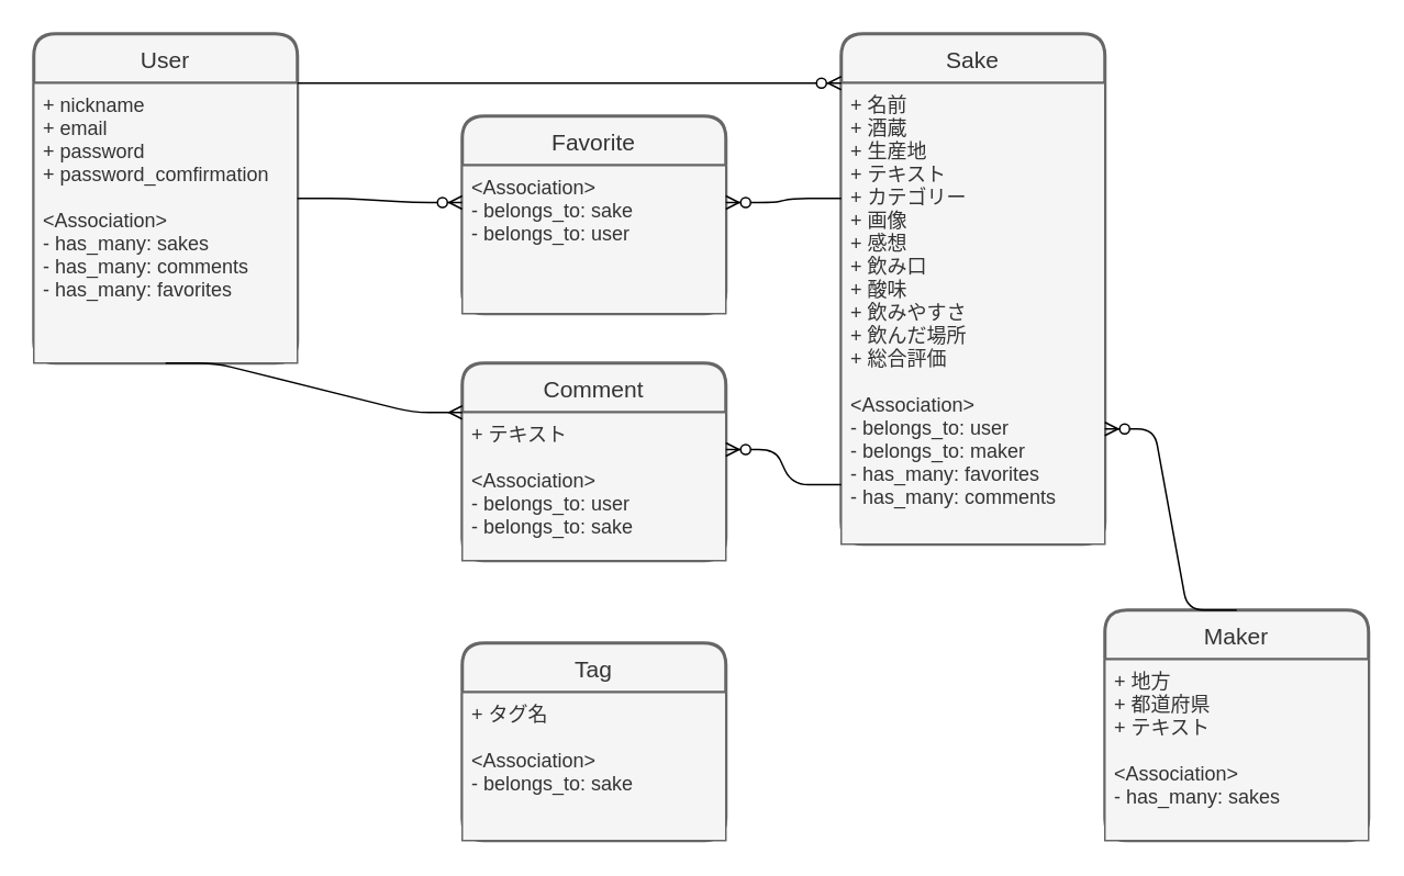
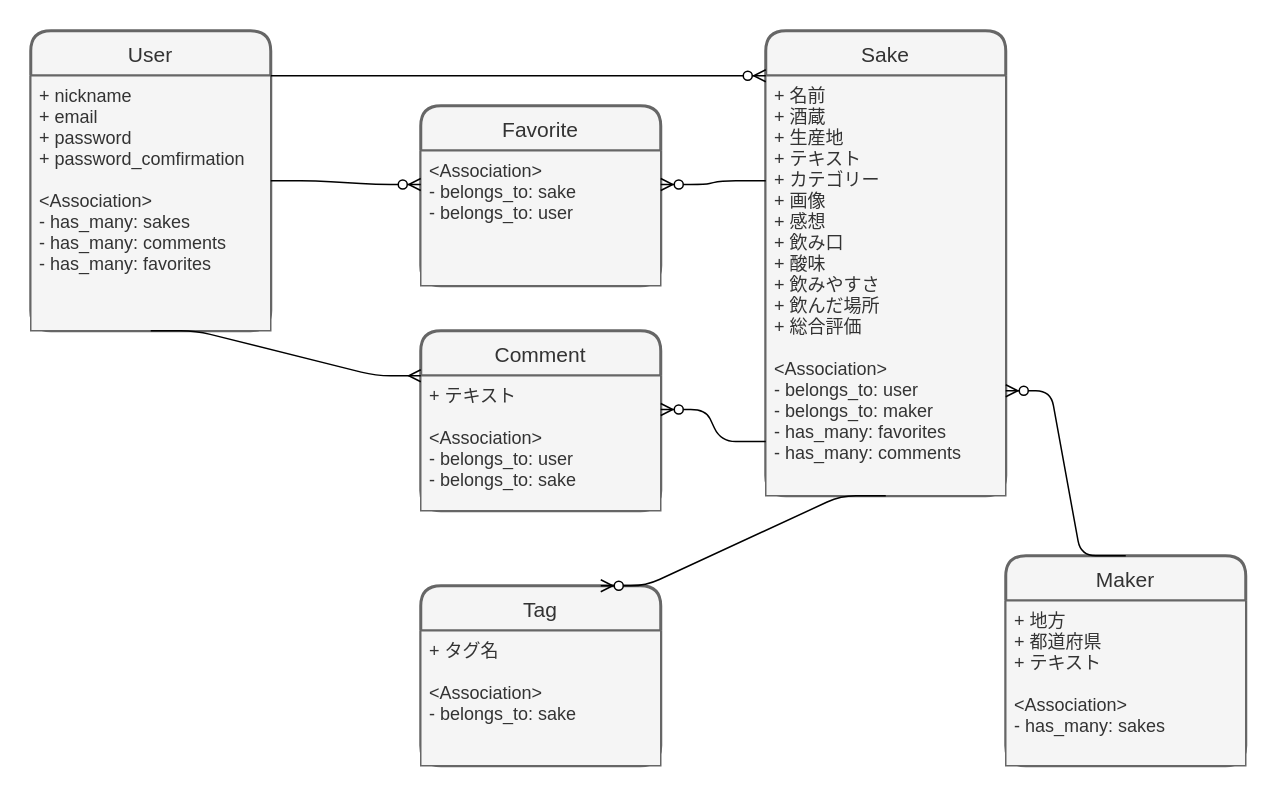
  <mxCell id="0" />
  <mxCell id="1" parent="0" />
  <mxCell id="2" value="User" style="swimlane;childLayout=stackLayout;horizontal=1;startSize=30;horizontalStack=0;rounded=1;fontSize=14;fontStyle=0;strokeWidth=2;resizeParent=0;resizeLast=1;shadow=0;dashed=0;align=center;fillColor=#f5f5f5;strokeColor=#666666;fontColor=#333333;" parent="1" vertex="1"><mxGeometry x="20" width="160" height="200" as="geometry" y="20" /></mxCell>
  <mxCell id="3" value="+ nickname&#10;+ email&#10;+ password&#10;+ password_comfirmation&#10;&#10;&lt;Association&gt;&#10;- has_many: sakes&#10;- has_many: comments&#10;- has_many: favorites" style="align=left;strokeColor=#666666;fillColor=#f5f5f5;spacingLeft=4;fontSize=12;verticalAlign=top;resizable=0;rotatable=0;part=1;fontColor=#333333;" parent="2" vertex="1"><mxGeometry y="30" width="160" height="170" as="geometry" /></mxCell>
  <mxCell id="4" value="Sake" style="swimlane;childLayout=stackLayout;horizontal=1;startSize=30;horizontalStack=0;rounded=1;fontSize=14;fontStyle=0;strokeWidth=2;resizeParent=0;resizeLast=1;shadow=0;dashed=0;align=center;fillColor=#f5f5f5;strokeColor=#666666;fontColor=#333333;" parent="1" vertex="1"><mxGeometry x="510" width="160" height="310" as="geometry" y="20" /></mxCell>
  <mxCell id="5" value="+ 名前&#10;+ 酒蔵&#10;+ 生産地&#10;+ テキスト&#10;+ カテゴリー&#10;+ 画像&#10;+ 感想&#10;+ 飲み口&#10;+ 酸味&#10;+ 飲みやすさ&#10;+ 飲んだ場所&#10;+ 総合評価&#10;&#10;&lt;Association&gt;&#10;- belongs_to: user&#10;- belongs_to: maker&#10;- has_many: favorites&#10;- has_many: comments&#10;&#10;&#10;&#10;" style="align=left;strokeColor=#666666;fillColor=#f5f5f5;spacingLeft=4;fontSize=12;verticalAlign=top;resizable=0;rotatable=0;part=1;fontColor=#333333;" parent="4" vertex="1"><mxGeometry y="30" width="160" height="280" as="geometry" /></mxCell>
  <mxCell id="6" value="Comment" style="swimlane;childLayout=stackLayout;horizontal=1;startSize=30;horizontalStack=0;rounded=1;fontSize=14;fontStyle=0;strokeWidth=2;resizeParent=0;resizeLast=1;shadow=0;dashed=0;align=center;fillColor=#f5f5f5;strokeColor=#666666;fontColor=#333333;" parent="1" vertex="1"><mxGeometry x="280" y="220" width="160" height="120" as="geometry" /></mxCell>
  <mxCell id="7" value="+ テキスト&#10;&#10;&lt;Association&gt;&#10;- belongs_to: user&#10;- belongs_to: sake" style="align=left;strokeColor=#666666;fillColor=#f5f5f5;spacingLeft=4;fontSize=12;verticalAlign=top;resizable=0;rotatable=0;part=1;fontColor=#333333;" parent="6" vertex="1"><mxGeometry y="30" width="160" height="90" as="geometry" /></mxCell>
  <mxCell id="8" value="Favorite" style="swimlane;childLayout=stackLayout;horizontal=1;startSize=30;horizontalStack=0;rounded=1;fontSize=14;fontStyle=0;strokeWidth=2;resizeParent=0;resizeLast=1;shadow=0;dashed=0;align=center;fillColor=#f5f5f5;strokeColor=#666666;fontColor=#333333;" parent="1" vertex="1"><mxGeometry x="280" y="70" width="160" height="120" as="geometry" /></mxCell>
  <mxCell id="9" value="&lt;Association&gt;&#10;- belongs_to: sake&#10;- belongs_to: user" style="align=left;strokeColor=#666666;fillColor=#f5f5f5;spacingLeft=4;fontSize=12;verticalAlign=top;resizable=0;rotatable=0;part=1;fontColor=#333333;" parent="8" vertex="1"><mxGeometry y="30" width="160" height="90" as="geometry" /></mxCell>
  <mxCell id="10" value="" style="edgeStyle=entityRelationEdgeStyle;fontSize=12;html=1;endArrow=ERzeroToMany;endFill=1;exitX=1;exitY=0;exitDx=0;exitDy=0;entryX=0;entryY=0;entryDx=0;entryDy=0;" parent="1" source="3" target="5" edge="1"><mxGeometry width="100" height="100" relative="1" as="geometry"><mxPoint x="220" y="150" as="sourcePoint" /><mxPoint x="280" y="215" as="targetPoint" /></mxGeometry></mxCell>
  <mxCell id="11" value="" style="edgeStyle=entityRelationEdgeStyle;fontSize=12;html=1;endArrow=ERzeroToMany;endFill=1;exitX=1;exitY=0.5;exitDx=0;exitDy=0;entryX=0;entryY=0.25;entryDx=0;entryDy=0;" parent="1" source="2" target="9" edge="1"><mxGeometry width="100" height="100" relative="1" as="geometry"><mxPoint x="320" y="250" as="sourcePoint" /><mxPoint x="420" y="150" as="targetPoint" /></mxGeometry></mxCell>
  <mxCell id="12" value="" style="edgeStyle=entityRelationEdgeStyle;fontSize=12;html=1;endArrow=ERzeroToMany;endFill=1;entryX=1;entryY=0.25;entryDx=0;entryDy=0;exitX=0;exitY=0.25;exitDx=0;exitDy=0;" parent="1" source="5" target="9" edge="1"><mxGeometry width="100" height="100" relative="1" as="geometry"><mxPoint x="460" y="380" as="sourcePoint" /><mxPoint x="420" y="150" as="targetPoint" /></mxGeometry></mxCell>
  <mxCell id="13" value="" style="edgeStyle=entityRelationEdgeStyle;fontSize=12;html=1;endArrow=ERmany;exitX=0.5;exitY=1;exitDx=0;exitDy=0;entryX=0;entryY=0;entryDx=0;entryDy=0;" parent="1" source="2" target="7" edge="1"><mxGeometry width="100" height="100" relative="1" as="geometry"><mxPoint x="420" y="450" as="sourcePoint" /><mxPoint x="50" y="485" as="targetPoint" /></mxGeometry></mxCell>
  <mxCell id="14" value="" style="edgeStyle=entityRelationEdgeStyle;fontSize=12;html=1;endArrow=ERzeroToMany;endFill=1;entryX=1;entryY=0.25;entryDx=0;entryDy=0;exitX=0;exitY=0.871;exitDx=0;exitDy=0;exitPerimeter=0;" parent="1" source="5" target="7" edge="1"><mxGeometry width="100" height="100" relative="1" as="geometry"><mxPoint x="320" y="330" as="sourcePoint" /><mxPoint x="420" y="230" as="targetPoint" /></mxGeometry></mxCell>
  <mxCell id="15" value="Tag" style="swimlane;childLayout=stackLayout;horizontal=1;startSize=30;horizontalStack=0;rounded=1;fontSize=14;fontStyle=0;strokeWidth=2;resizeParent=0;resizeLast=1;shadow=0;dashed=0;align=center;fillColor=#f5f5f5;strokeColor=#666666;fontColor=#333333;" parent="1" vertex="1"><mxGeometry x="280" y="390" width="160" height="120" as="geometry" /></mxCell>
  <mxCell id="16" value="+ タグ名&#10;&#10;&lt;Association&gt;&#10;- belongs_to: sake&#10;" style="align=left;strokeColor=#666666;fillColor=#f5f5f5;spacingLeft=4;fontSize=12;verticalAlign=top;resizable=0;rotatable=0;part=1;fontColor=#333333;" parent="15" vertex="1"><mxGeometry y="30" width="160" height="90" as="geometry" /></mxCell>
+ <mxCell id="17" value="" style="edgeStyle=entityRelationEdgeStyle;fontSize=12;html=1;endArrow=ERzeroToMany;endFill=1;exitX=0.5;exitY=1;exitDx=0;exitDy=0;entryX=0.75;entryY=0;entryDx=0;entryDy=0;" parent="1" source="4" target="15" edge="1"><mxGeometry width="100" height="100" relative="1" as="geometry"><mxPoint x="320" y="510" as="sourcePoint" /><mxPoint x="620" y="430" as="targetPoint" /></mxGeometry></mxCell>
  <mxCell id="18" value="Maker" style="swimlane;childLayout=stackLayout;horizontal=1;startSize=30;horizontalStack=0;rounded=1;fontSize=14;fontStyle=0;strokeWidth=2;resizeParent=0;resizeLast=1;shadow=0;dashed=0;align=center;fillColor=#f5f5f5;strokeColor=#666666;fontColor=#333333;" vertex="1" parent="1"><mxGeometry x="670" y="370" width="160" height="140" as="geometry" /></mxCell>
  <mxCell id="19" value="+ 地方&#10;+ 都道府県&#10;+ テキスト&#10;&#10;&lt;Association&gt;&#10;- has_many: sakes&#10;" style="align=left;strokeColor=#666666;fillColor=#f5f5f5;spacingLeft=4;fontSize=12;verticalAlign=top;resizable=0;rotatable=0;part=1;fontColor=#333333;" vertex="1" parent="18"><mxGeometry y="30" width="160" height="110" as="geometry" /></mxCell>
  <mxCell id="20" value="" style="edgeStyle=entityRelationEdgeStyle;fontSize=12;html=1;endArrow=ERzeroToMany;endFill=1;exitX=0.5;exitY=0;exitDx=0;exitDy=0;entryX=1;entryY=0.75;entryDx=0;entryDy=0;" edge="1" parent="1" source="18" target="5"><mxGeometry width="100" height="100" relative="1" as="geometry"><mxPoint x="340" y="340" as="sourcePoint" /><mxPoint x="440" y="240" as="targetPoint" /></mxGeometry></mxCell>
